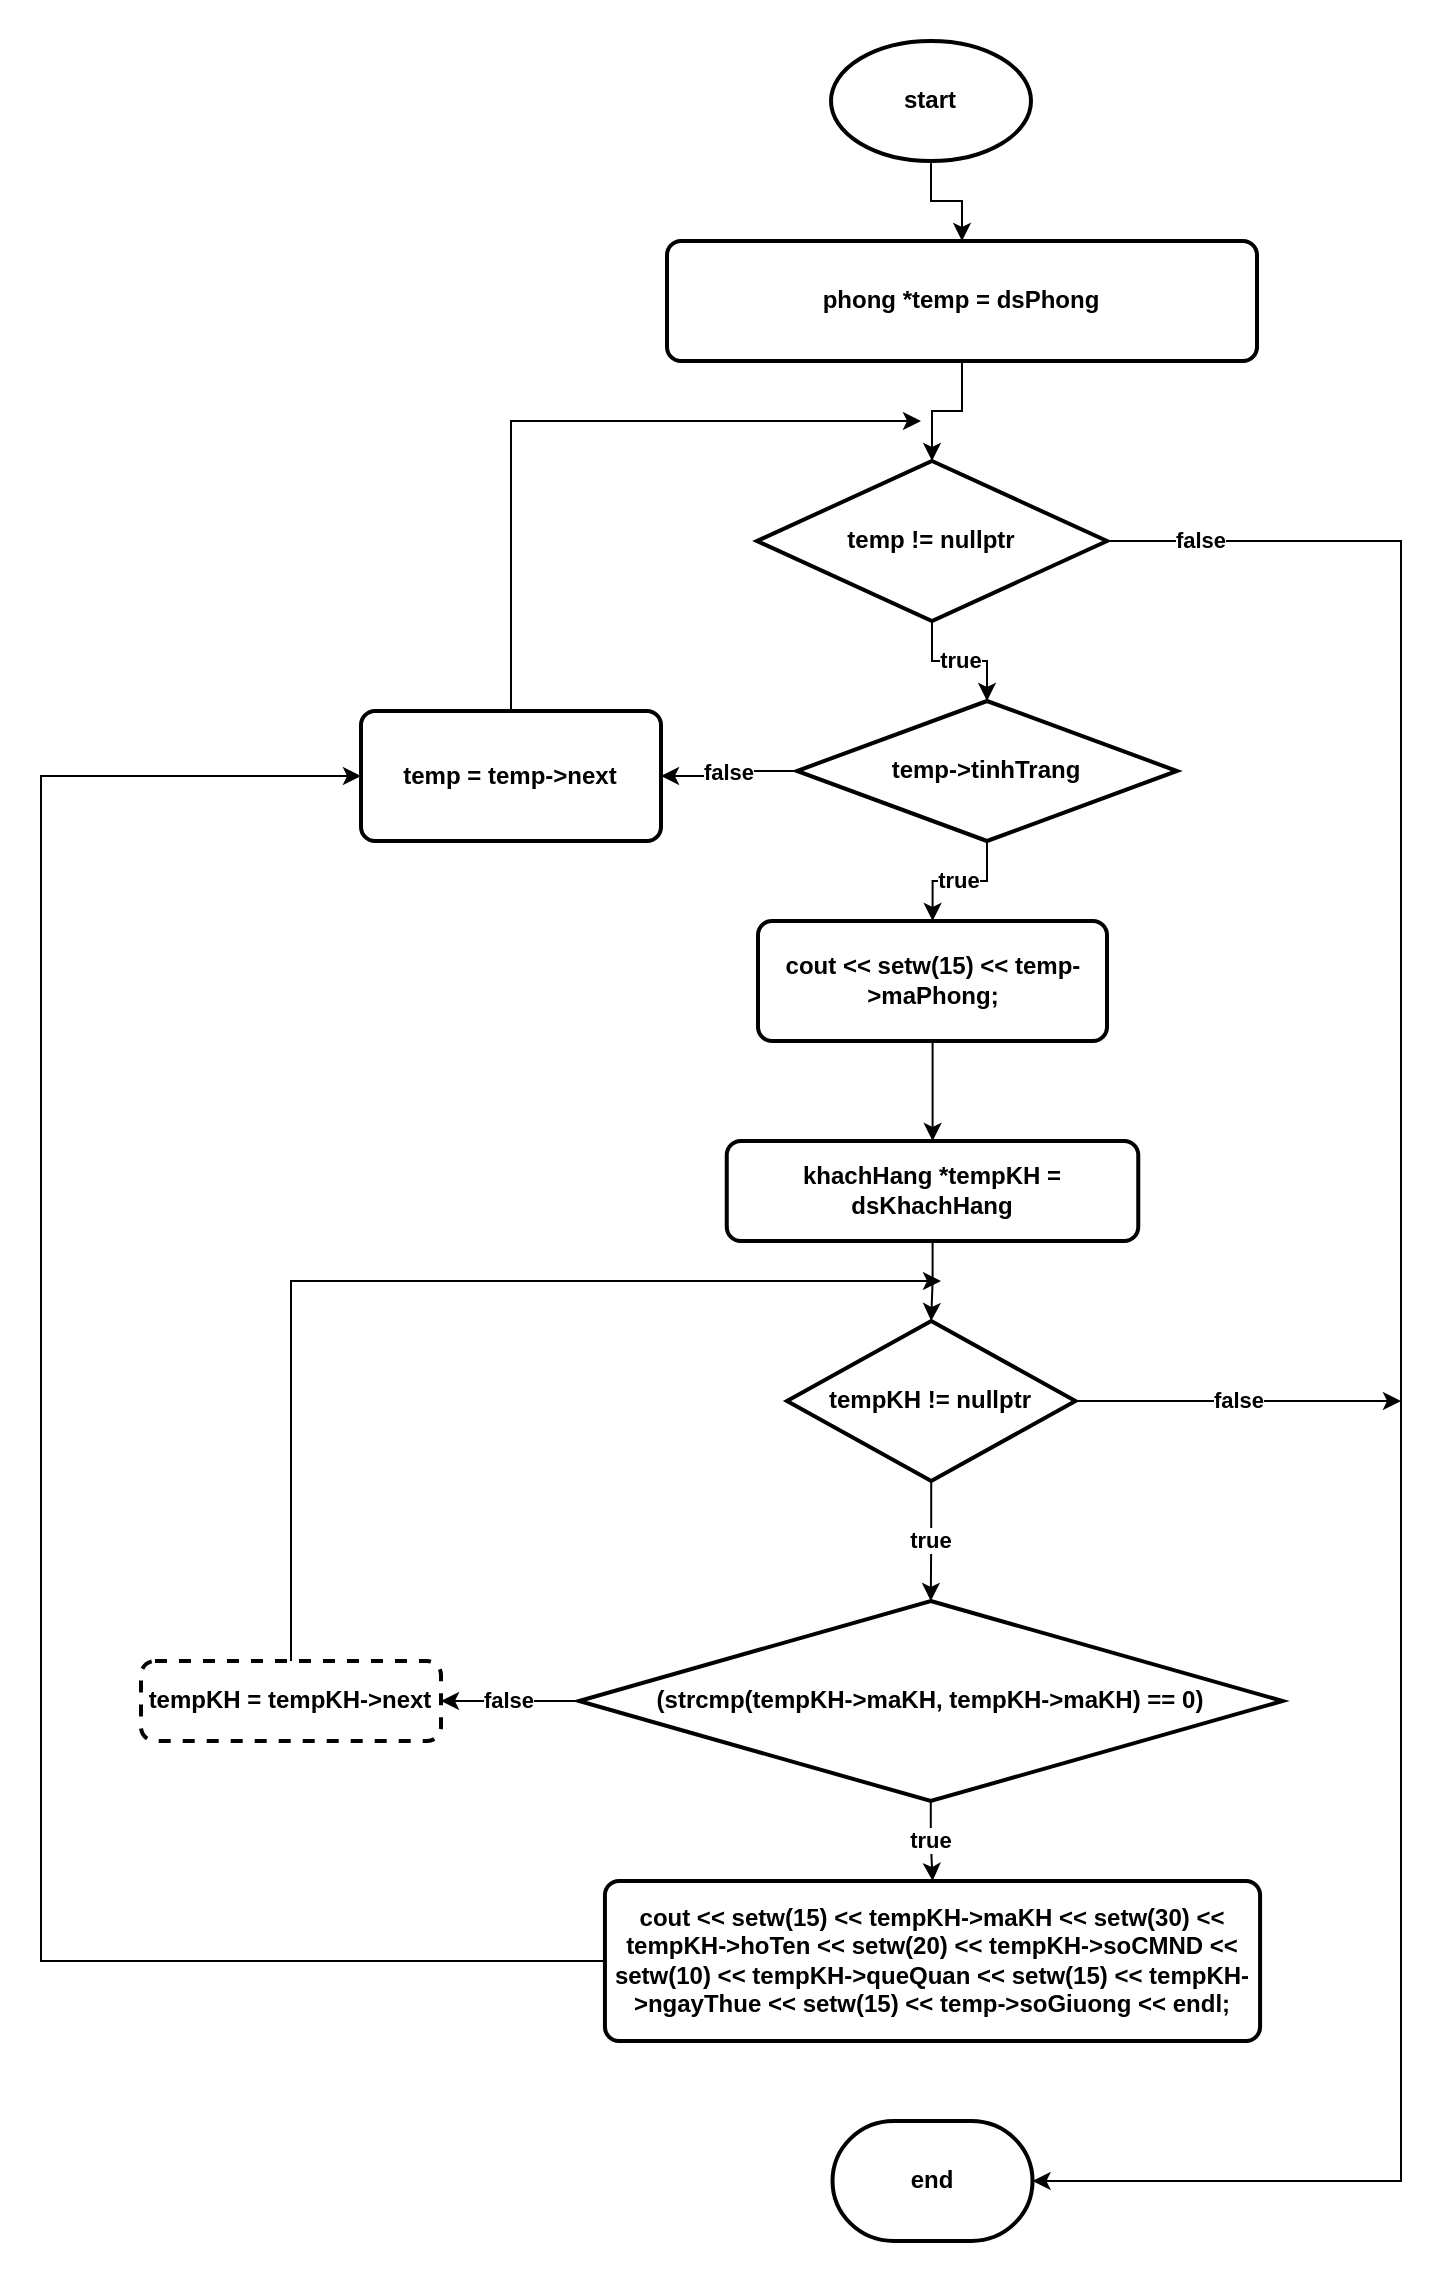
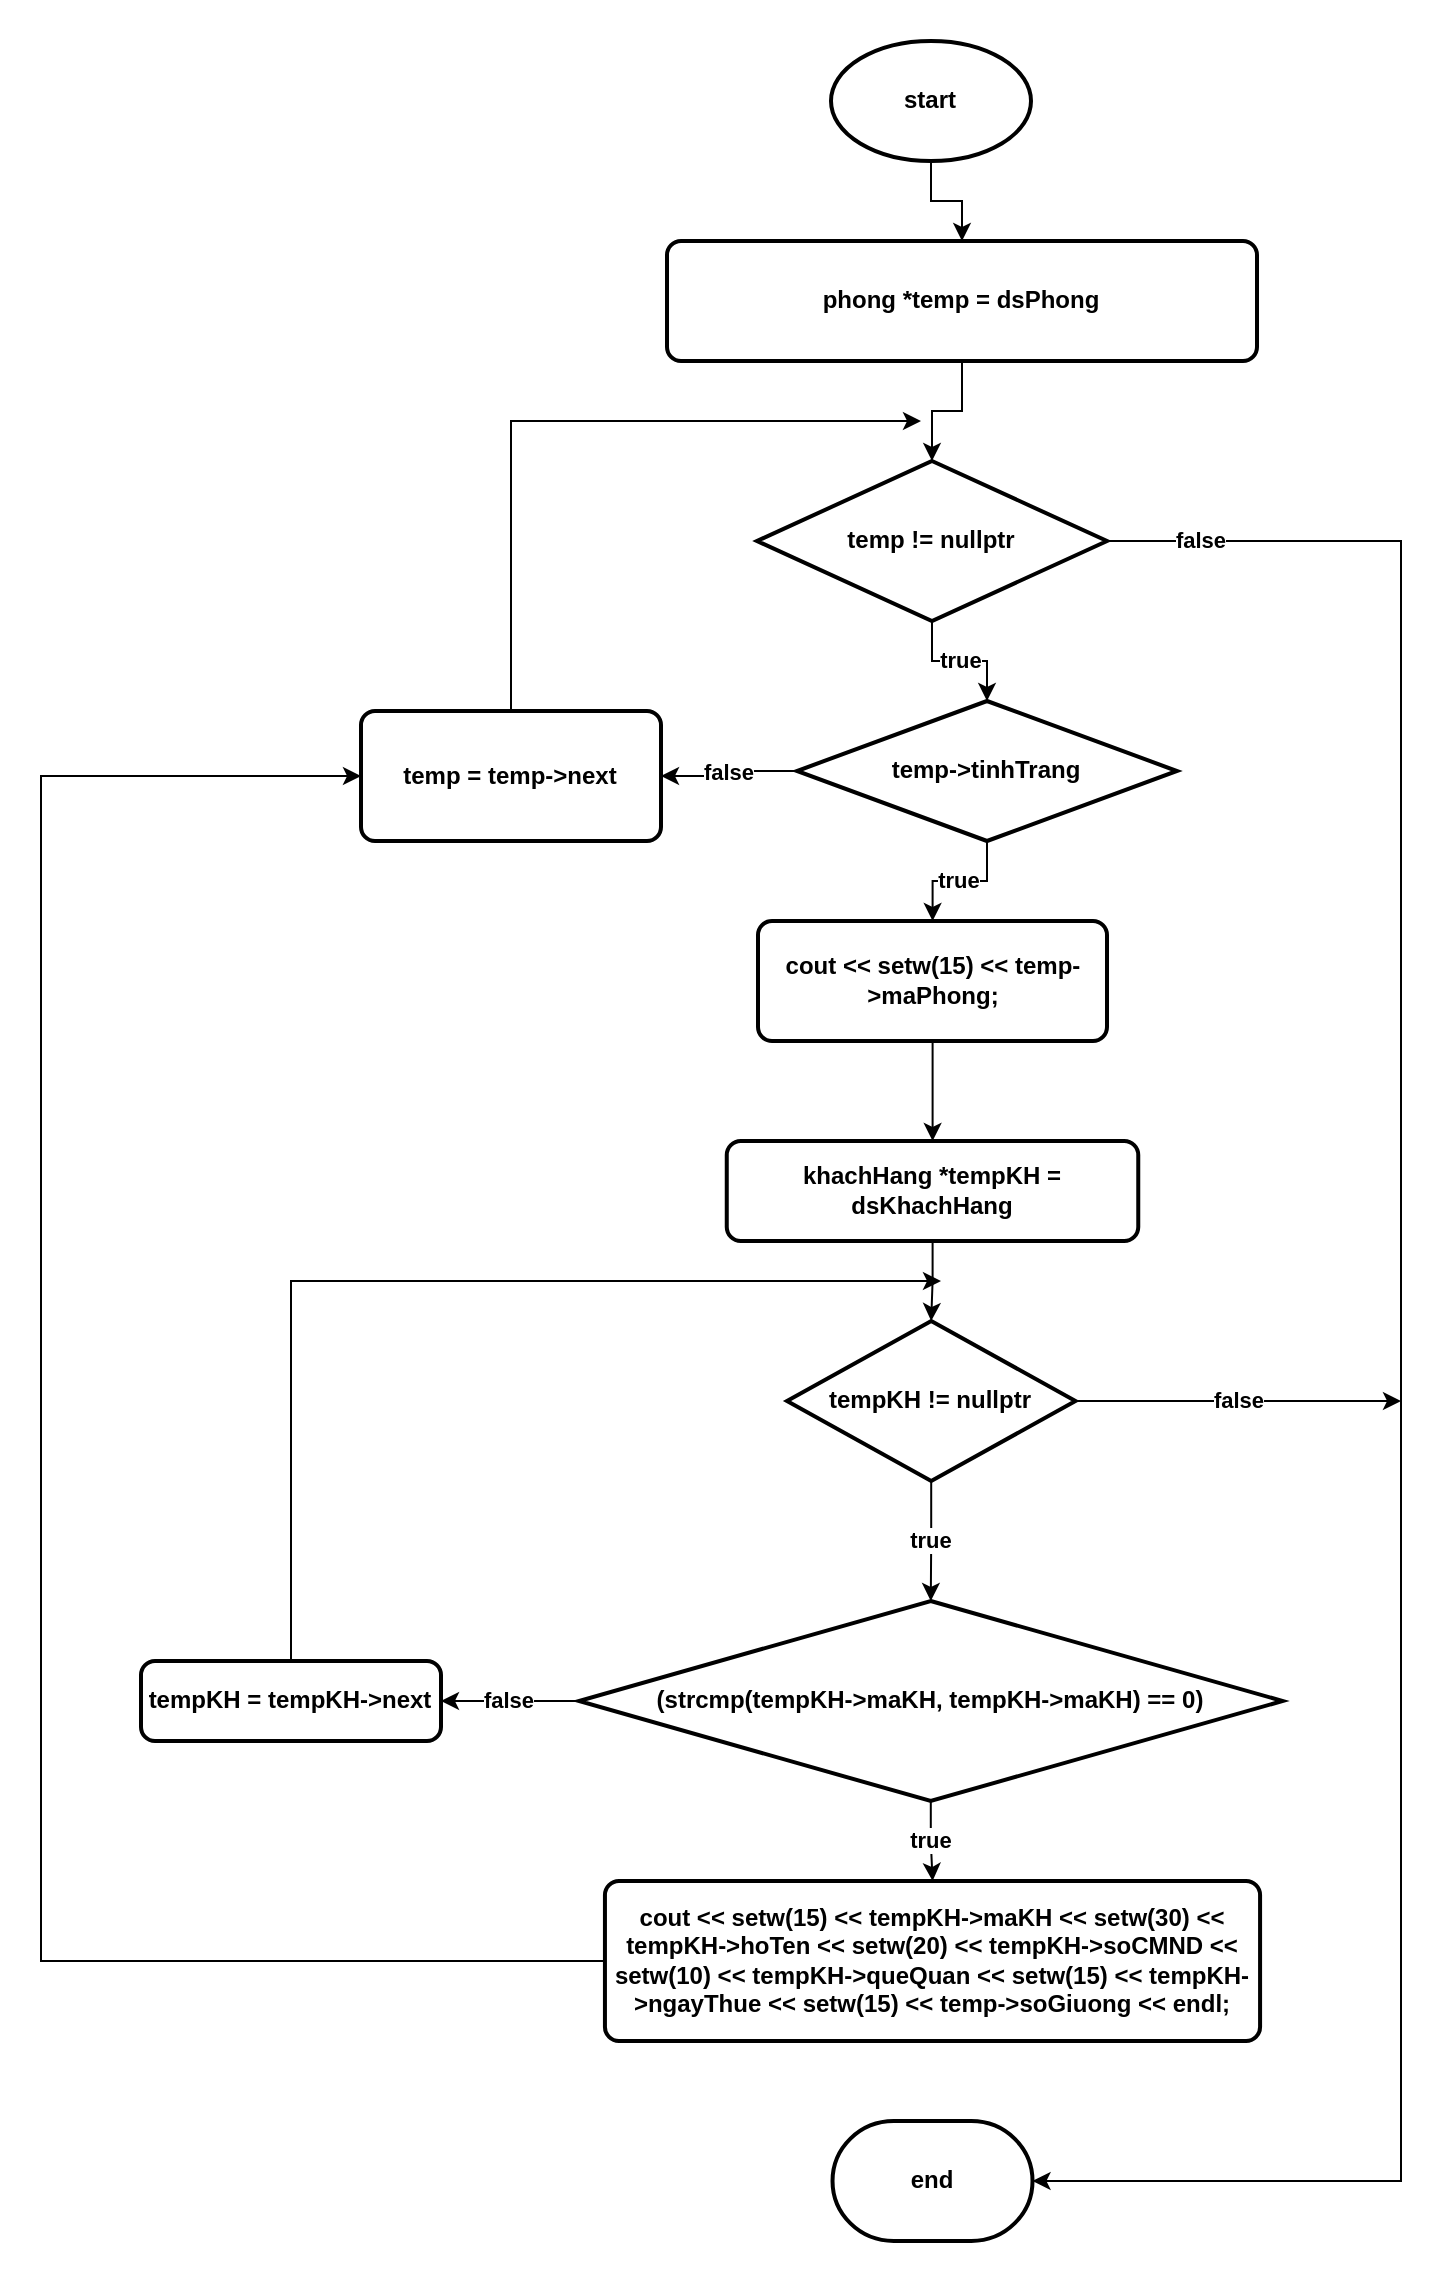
  <mxCell id="0" />
  <mxCell id="1" parent="0" />
  <mxCell id="2" style="edgeStyle=orthogonalEdgeStyle;rounded=0;orthogonalLoop=1;jettySize=auto;html=1;fontStyle=1" parent="1" source="3" target="5" edge="1"><mxGeometry relative="1" as="geometry"><mxPoint x="465" y="130" as="targetPoint" /></mxGeometry></mxCell>
  <mxCell id="3" value="start" style="strokeWidth=2;html=1;shape=mxgraph.flowchart.start_1;whiteSpace=wrap;fontStyle=1" parent="1" vertex="1"><mxGeometry x="415" y="20" width="100" height="60" as="geometry" /></mxCell>
  <mxCell id="4" style="edgeStyle=orthogonalEdgeStyle;rounded=0;orthogonalLoop=1;jettySize=auto;html=1;fontStyle=1" parent="1" source="5" target="8" edge="1"><mxGeometry relative="1" as="geometry"><mxPoint x="465.5" y="240" as="targetPoint" /></mxGeometry></mxCell>
  <mxCell id="5" value="phong *temp = dsPhong" style="rounded=1;whiteSpace=wrap;html=1;absoluteArcSize=1;arcSize=14;strokeWidth=2;fontStyle=1" parent="1" vertex="1"><mxGeometry x="333" y="120" width="295" height="60" as="geometry" /></mxCell>
  <mxCell id="6" value="true" style="edgeStyle=orthogonalEdgeStyle;rounded=0;orthogonalLoop=1;jettySize=auto;html=1;fontStyle=1" parent="1" source="8" target="11" edge="1"><mxGeometry relative="1" as="geometry"><mxPoint x="465.5" y="360" as="targetPoint" /></mxGeometry></mxCell>
  <mxCell id="7" value="false" style="edgeStyle=orthogonalEdgeStyle;rounded=0;orthogonalLoop=1;jettySize=auto;html=1;entryX=1;entryY=0.5;entryDx=0;entryDy=0;entryPerimeter=0;fontStyle=1" parent="1" source="8" target="28" edge="1"><mxGeometry x="-0.918" relative="1" as="geometry"><mxPoint x="700" y="1110" as="targetPoint" /><Array as="points"><mxPoint x="700" y="270" /><mxPoint x="700" y="1090" /></Array><mxPoint as="offset" /></mxGeometry></mxCell>
  <mxCell id="8" value="temp != nullptr" style="strokeWidth=2;html=1;shape=mxgraph.flowchart.decision;whiteSpace=wrap;fontStyle=1" parent="1" vertex="1"><mxGeometry x="378" y="230" width="175" height="80" as="geometry" /></mxCell>
  <mxCell id="9" value="true" style="edgeStyle=orthogonalEdgeStyle;rounded=0;orthogonalLoop=1;jettySize=auto;html=1;fontStyle=1" parent="1" source="11" target="13" edge="1"><mxGeometry relative="1" as="geometry"><mxPoint x="465.5" y="470" as="targetPoint" /></mxGeometry></mxCell>
  <mxCell id="10" value="false" style="edgeStyle=orthogonalEdgeStyle;rounded=0;orthogonalLoop=1;jettySize=auto;html=1;fontStyle=1" parent="1" source="11" target="25" edge="1"><mxGeometry relative="1" as="geometry"><mxPoint x="340" y="385" as="targetPoint" /></mxGeometry></mxCell>
  <mxCell id="11" value="temp-&amp;gt;tinhTrang" style="strokeWidth=2;html=1;shape=mxgraph.flowchart.decision;whiteSpace=wrap;fontStyle=1" parent="1" vertex="1"><mxGeometry x="398" y="350" width="190" height="70" as="geometry" /></mxCell>
  <mxCell id="12" style="edgeStyle=orthogonalEdgeStyle;rounded=0;orthogonalLoop=1;jettySize=auto;html=1;fontStyle=1" parent="1" source="13" target="15" edge="1"><mxGeometry relative="1" as="geometry"><mxPoint x="465.75" y="560" as="targetPoint" /></mxGeometry></mxCell>
  <mxCell id="13" value="cout &amp;lt;&amp;lt; setw(15) &amp;lt;&amp;lt; temp-&amp;gt;maPhong;" style="rounded=1;whiteSpace=wrap;html=1;absoluteArcSize=1;arcSize=14;strokeWidth=2;fontStyle=1" parent="1" vertex="1"><mxGeometry x="378.5" y="460" width="174.5" height="60" as="geometry" /></mxCell>
  <mxCell id="14" style="edgeStyle=orthogonalEdgeStyle;rounded=0;orthogonalLoop=1;jettySize=auto;html=1;fontStyle=1" parent="1" source="15" target="18" edge="1"><mxGeometry relative="1" as="geometry"><mxPoint x="465.755" y="680" as="targetPoint" /></mxGeometry></mxCell>
  <mxCell id="15" value="khachHang *tempKH = dsKhachHang" style="rounded=1;whiteSpace=wrap;html=1;absoluteArcSize=1;arcSize=14;strokeWidth=2;fontStyle=1" parent="1" vertex="1"><mxGeometry x="362.88" y="570" width="205.75" height="50" as="geometry" /></mxCell>
  <mxCell id="16" value="true" style="edgeStyle=orthogonalEdgeStyle;rounded=0;orthogonalLoop=1;jettySize=auto;html=1;fontStyle=1" parent="1" source="18" target="21" edge="1"><mxGeometry relative="1" as="geometry"><mxPoint x="465.12" y="800" as="targetPoint" /></mxGeometry></mxCell>
  <mxCell id="17" value="false" style="edgeStyle=orthogonalEdgeStyle;rounded=0;orthogonalLoop=1;jettySize=auto;html=1;fontStyle=1" parent="1" source="18" edge="1"><mxGeometry relative="1" as="geometry"><mxPoint x="700" y="700" as="targetPoint" /></mxGeometry></mxCell>
  <mxCell id="18" value="tempKH != nullptr" style="strokeWidth=2;html=1;shape=mxgraph.flowchart.decision;whiteSpace=wrap;fontStyle=1" parent="1" vertex="1"><mxGeometry x="393" y="660" width="144.24" height="80" as="geometry" /></mxCell>
  <mxCell id="19" value="true" style="edgeStyle=orthogonalEdgeStyle;rounded=0;orthogonalLoop=1;jettySize=auto;html=1;fontStyle=1" parent="1" source="21" target="23" edge="1"><mxGeometry relative="1" as="geometry"><mxPoint x="464.87" y="950" as="targetPoint" /></mxGeometry></mxCell>
  <mxCell id="20" value="false" style="edgeStyle=orthogonalEdgeStyle;rounded=0;orthogonalLoop=1;jettySize=auto;html=1;fontStyle=1" parent="1" source="21" target="27" edge="1"><mxGeometry relative="1" as="geometry"><mxPoint x="230" y="850" as="targetPoint" /></mxGeometry></mxCell>
  <mxCell id="21" value="(strcmp(tempKH-&amp;gt;maKH, tempKH-&amp;gt;maKH) == 0)" style="strokeWidth=2;html=1;shape=mxgraph.flowchart.decision;whiteSpace=wrap;fontStyle=1" parent="1" vertex="1"><mxGeometry x="289" y="800" width="351.74" height="100" as="geometry" /></mxCell>
  <mxCell id="22" style="edgeStyle=orthogonalEdgeStyle;rounded=0;orthogonalLoop=1;jettySize=auto;html=1;fontStyle=1;entryX=0;entryY=0.5;entryDx=0;entryDy=0;" parent="1" source="23" target="25" edge="1"><mxGeometry relative="1" as="geometry"><mxPoint x="20" y="370" as="targetPoint" /><Array as="points"><mxPoint x="20" y="980" /><mxPoint x="20" y="388" /></Array></mxGeometry></mxCell>
  <mxCell id="23" value="cout &amp;lt;&amp;lt; setw(15) &amp;lt;&amp;lt; tempKH-&amp;gt;maKH &amp;lt;&amp;lt; setw(30) &amp;lt;&amp;lt; tempKH-&amp;gt;hoTen &amp;lt;&amp;lt; setw(20) &amp;lt;&amp;lt; tempKH-&amp;gt;soCMND &amp;lt;&amp;lt; setw(10) &amp;lt;&amp;lt; tempKH-&amp;gt;queQuan &amp;lt;&amp;lt; setw(15) &amp;lt;&amp;lt; tempKH-&amp;gt;ngayThue &amp;lt;&amp;lt; setw(15) &amp;lt;&amp;lt; temp-&amp;gt;soGiuong &amp;lt;&amp;lt; endl;" style="rounded=1;whiteSpace=wrap;html=1;absoluteArcSize=1;arcSize=14;strokeWidth=2;fontStyle=1" parent="1" vertex="1"><mxGeometry x="301.97" y="940" width="327.57" height="80" as="geometry" /></mxCell>
  <mxCell id="24" style="edgeStyle=orthogonalEdgeStyle;rounded=0;orthogonalLoop=1;jettySize=auto;html=1;fontStyle=1" parent="1" source="25" edge="1"><mxGeometry relative="1" as="geometry"><mxPoint x="460" y="210" as="targetPoint" /><Array as="points"><mxPoint x="255" y="210" /><mxPoint x="255" y="210" /></Array></mxGeometry></mxCell>
  <mxCell id="25" value="temp = temp-&amp;gt;next" style="rounded=1;whiteSpace=wrap;html=1;absoluteArcSize=1;arcSize=14;strokeWidth=2;fontStyle=1" parent="1" vertex="1"><mxGeometry x="180" y="355" width="150" height="65" as="geometry" /></mxCell>
  <mxCell id="26" style="edgeStyle=orthogonalEdgeStyle;rounded=0;orthogonalLoop=1;jettySize=auto;html=1;" edge="1" parent="1" source="27"><mxGeometry relative="1" as="geometry"><mxPoint x="470" y="640" as="targetPoint" /><Array as="points"><mxPoint x="145" y="650" /><mxPoint x="145" y="650" /></Array></mxGeometry></mxCell>
- <mxCell id="27" value="tempKH = tempKH-&amp;gt;next" style="rounded=1;whiteSpace=wrap;html=1;absoluteArcSize=1;arcSize=14;strokeWidth=2;fontStyle=1;dashed=1;" parent="1" vertex="1"><mxGeometry x="70" y="830" width="150" height="40" as="geometry" /></mxCell>
+ <mxCell id="27" value="tempKH = tempKH-&amp;gt;next" style="rounded=1;whiteSpace=wrap;html=1;absoluteArcSize=1;arcSize=14;strokeWidth=2;fontStyle=1" parent="1" vertex="1"><mxGeometry x="70" y="830" width="150" height="40" as="geometry" /></mxCell>
  <mxCell id="28" value="end" style="strokeWidth=2;html=1;shape=mxgraph.flowchart.terminator;whiteSpace=wrap;fontStyle=1" parent="1" vertex="1"><mxGeometry x="415.76" y="1060" width="100" height="60" as="geometry" /></mxCell>
